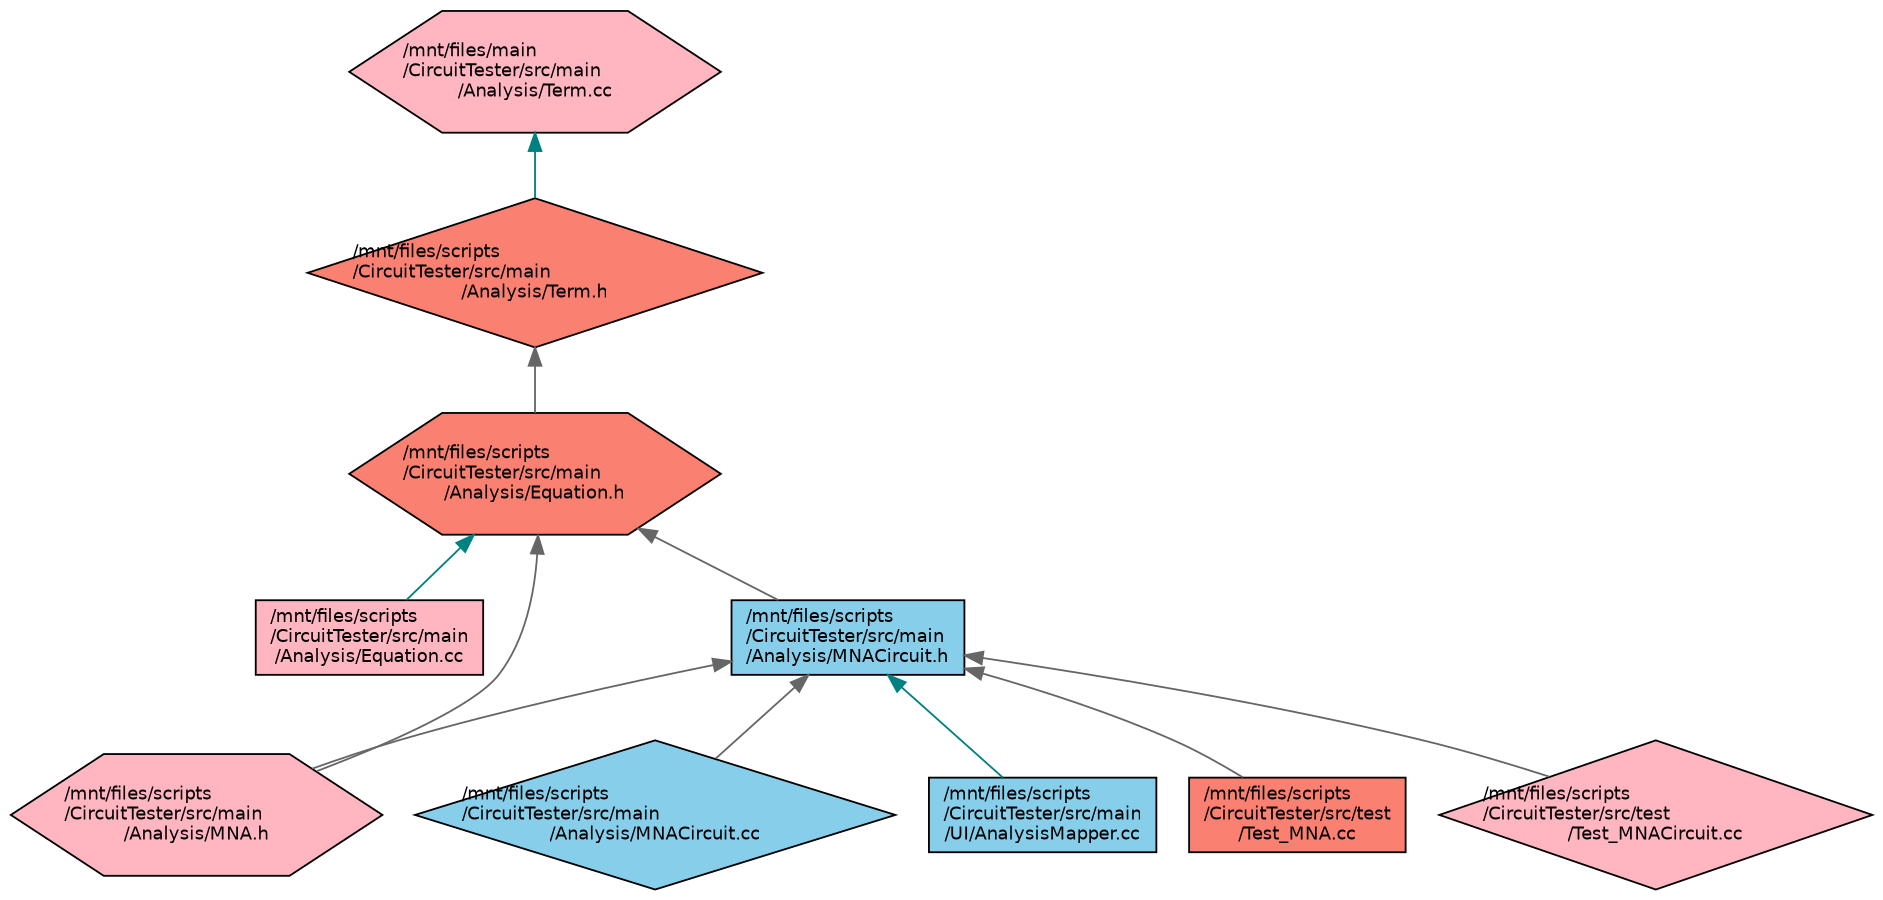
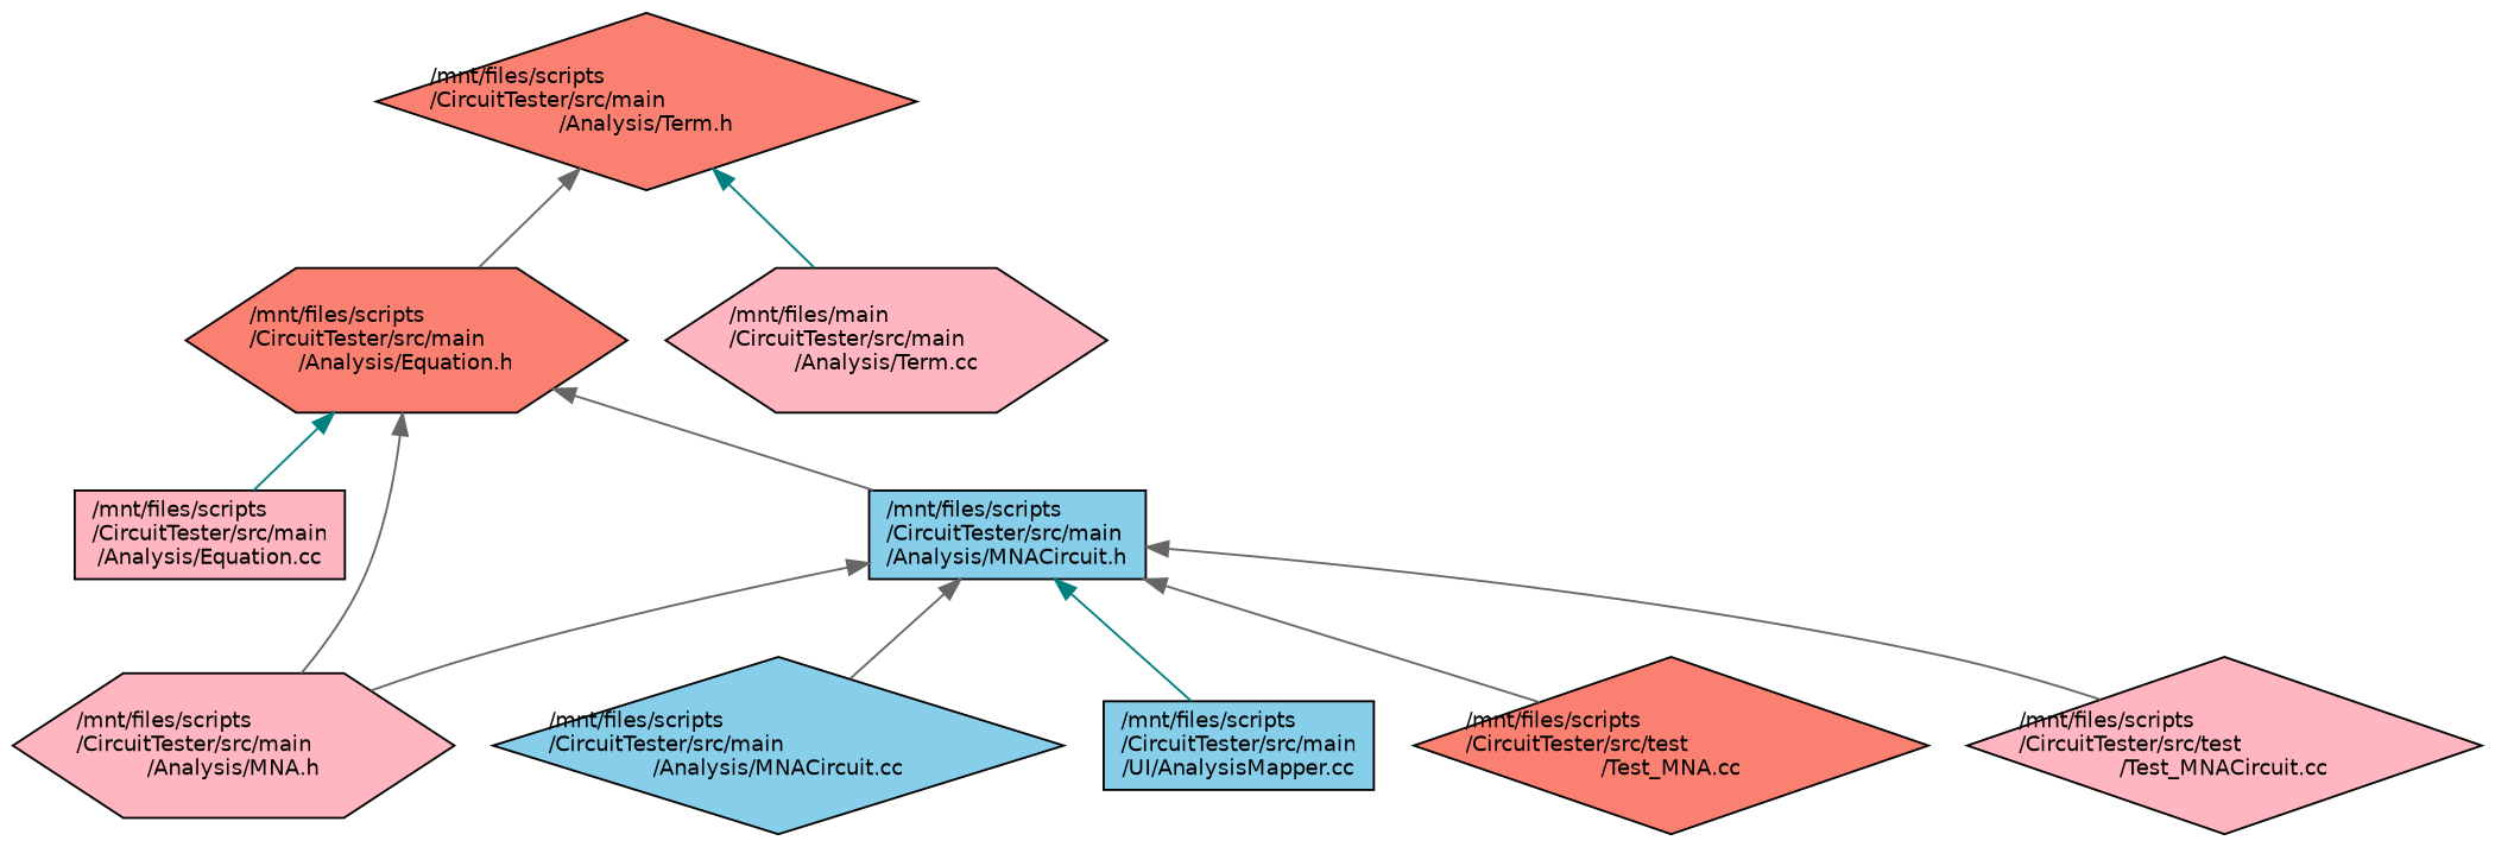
  digraph {
    node [color=black fillcolor=lightpink fontname=Helvetica fontsize=10 shape=box style=filled]
    edge [color=gray40 dir=back fontname=Helvetica fontsize=10 labelfontname=Helvetica labelfontsize=10 style=solid]
    n1 [fillcolor=salmon fontcolor=black height=0.2 label="/mnt/files/scripts\l/CircuitTester/src/main\l/Analysis/Term.h" shape=diamond width=0.4]
    n2 [fillcolor=salmon height=0.2 label="/mnt/files/scripts\l/CircuitTester/src/main\l/Analysis/Equation.h" shape=hexagon width=0.4]
    n3 [height=0.2 label="/mnt/files/main\l/CircuitTester/src/main\l/Analysis/Term.cc" shape=hexagon width=0.4]
    n4 [height=0.2 label="/mnt/files/scripts\l/CircuitTester/src/main\l/Analysis/Equation.cc" width=0.4]
    n5 [fillcolor=skyblue height=0.2 label="/mnt/files/scripts\l/CircuitTester/src/main\l/Analysis/MNACircuit.h" width=0.4]
    n6 [height=0.2 label="/mnt/files/scripts\l/CircuitTester/src/main\l/Analysis/MNA.h" shape=hexagon width=0.4]
    n7 [fillcolor=skyblue height=0.2 label="/mnt/files/scripts\l/CircuitTester/src/main\l/Analysis/MNACircuit.cc" shape=diamond width=0.4]
    n8 [fillcolor=skyblue height=0.2 label="/mnt/files/scripts\l/CircuitTester/src/main\l/UI/AnalysisMapper.cc" width=0.4]
-   n9 [fillcolor=salmon height=0.2 label="/mnt/files/scripts\l/CircuitTester/src/test\l/Test_MNA.cc" width=0.4]
+   n9 [fillcolor=salmon height=0.2 label="/mnt/files/scripts\l/CircuitTester/src/test\l/Test_MNA.cc" shape=diamond width=0.4]
    n10 [height=0.2 label="/mnt/files/scripts\l/CircuitTester/src/test\l/Test_MNACircuit.cc" shape=diamond width=0.4]
    n1 -> n2
-   n3 -> n1 [color=teal]
+   n1 -> n3 [color=teal]
    n2 -> n4 [color=teal]
    n2 -> n5
    n2 -> n6
    n5 -> n6
    n5 -> n7
    n5 -> n8 [color=teal]
    n5 -> n9
    n5 -> n10
  }
